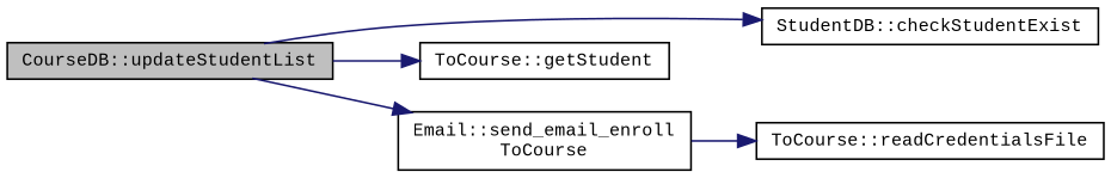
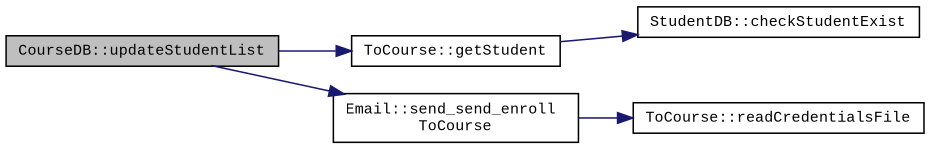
  digraph {
    fontname="Liberation Mono"
    rankdir=LR
    node [color=black fillcolor=white fontname="Liberation Mono" fontsize=10 shape=record style=filled]
    edge [color=midnightblue fontname="Liberation Mono" fontsize=10 labelfontname=Helvetica labelfontsize=10 style=solid]
    n1 [fillcolor=grey75 fontcolor=black height=0.2 label="CourseDB::updateStudentList" width=0.4]
    n2 [height=0.2 label="StudentDB::checkStudentExist" width=0.4]
    n3 [height=0.2 label="ToCourse::getStudent" width=0.4]
-   n4 [height=0.2 label="Email::send_email_enroll\lToCourse" width=0.4]
+   n4 [height=0.2 label="Email::send_send_enroll\lToCourse" width=0.4]
    n5 [height=0.2 label="ToCourse::readCredentialsFile" width=0.4]
-   n1 -> n2
+   n3 -> n2
    n1 -> n3
    n1 -> n4
    n4 -> n5
  }
